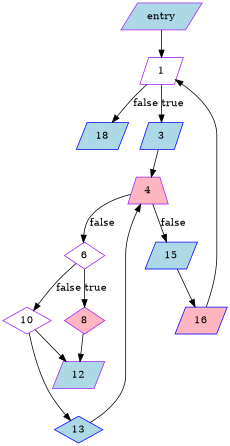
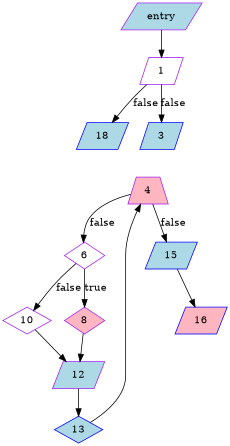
  digraph {
    node [color=purple fillcolor=lightblue shape=parallelogram style=filled]
    n1 [label=entry]
    1 [fillcolor=white]
    18 [color=blue]
    3 [color=blue]
    4 [fillcolor=lightpink shape=trapezium]
    15 [color=blue]
    6 [fillcolor=white shape=diamond]
    16 [color=blue fillcolor=lightpink]
    10 [fillcolor=white shape=diamond]
    8 [fillcolor=lightpink shape=diamond]
    12
    13 [color=blue shape=diamond]
    n1 -> 1
    1 -> 18 [label=false]
-   1 -> 3 [label=true]
-   3 -> 4
+   1 -> 3 [label=false]
    4 -> 15 [label=false]
    4 -> 6 [label=false]
    15 -> 16
    6 -> 10 [label=false]
    6 -> 8 [label=true]
-   16 -> 1
    10 -> 12
    8 -> 12
-   10 -> 13
+   12 -> 13
    13 -> 4
  }
